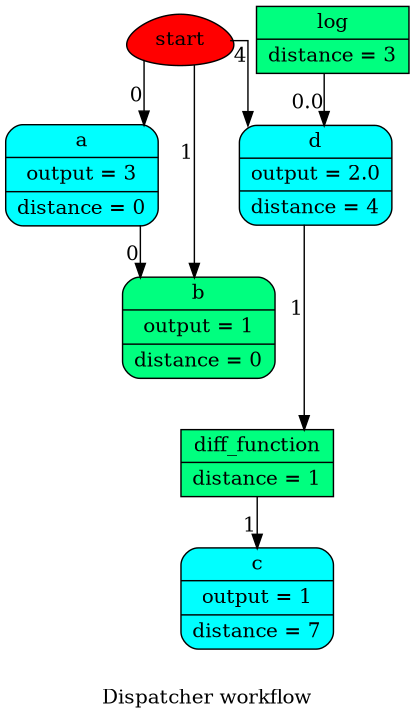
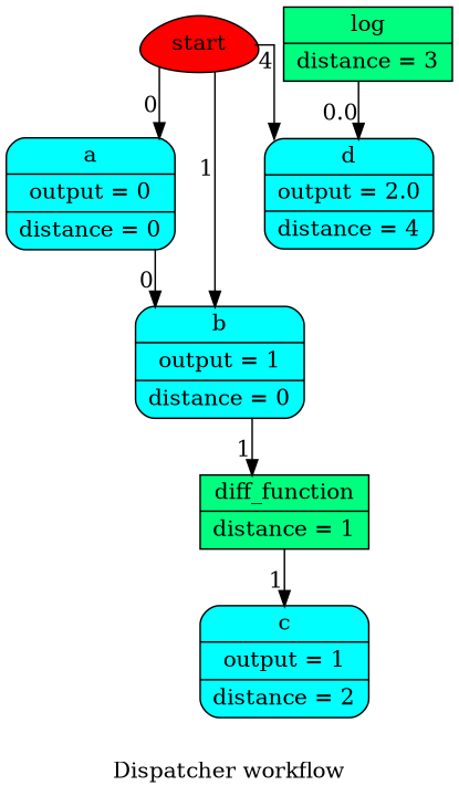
  digraph {
    label="Dispatcher workflow"
    splines=ortho
    node [fillcolor=cyan shape=Mrecord style=filled]
    edge [xlabel=1]
    n1 [fillcolor=red label=start shape=egg]
-   n2 [label="{ a | output = 3 | distance = 0 }"]
+   n2 [label="{ a | output = 0 | distance = 0 }"]
    n3 [label="{ d | output = 2.0 | distance = 4 }"]
-   n4 [fillcolor=springgreen label="{ b | output = 1 | distance = 0 }"]
+   n4 [label="{ b | output = 1 | distance = 0 }"]
    n5 [fillcolor=springgreen label="{ diff_function | distance = 1 }" shape=record]
-   n6 [label="{ c | output = 1 | distance = 7 }"]
+   n6 [label="{ c | output = 1 | distance = 2 }"]
    n7 [fillcolor=springgreen label="{ log | distance = 3 }" shape=record]
    n1 -> n2 [xlabel=0]
    n1 -> n3 [xlabel=4]
    n1 -> n4
    n2 -> n4 [xlabel=0]
-   n3 -> n5
+   n4 -> n5
    n5 -> n6
    n7 -> n3 [xlabel=0.0]
  }
